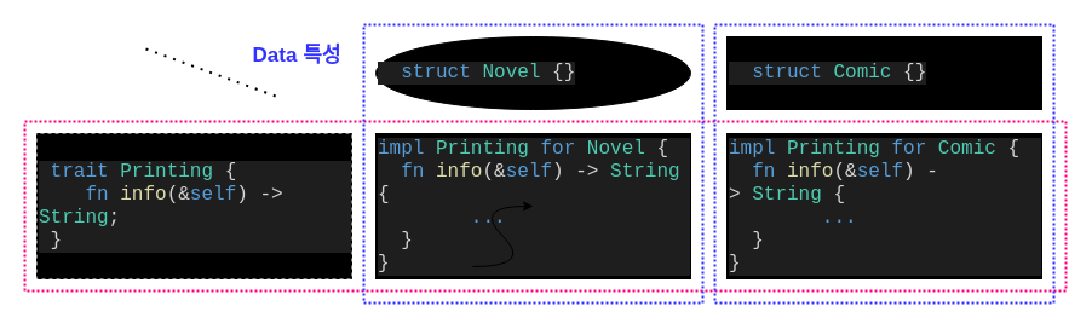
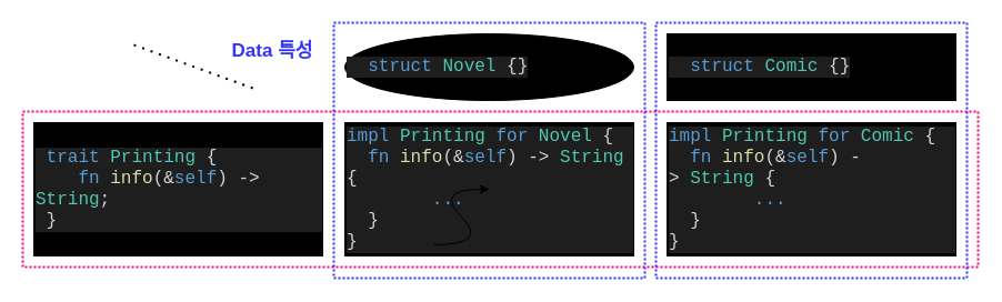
  <mxCell id="0" />
  <mxCell id="1" parent="0" />
  <mxCell id="2" value="" style="rounded=0;whiteSpace=wrap;html=1;fontSize=16;dashed=1;dashPattern=1 1;fillColor=none;strokeColor=#FF0080;strokeWidth=2;" vertex="1" parent="1"><mxGeometry x="20" y="100" width="860" height="140" as="geometry" /></mxCell>
  <mxCell id="3" value="" style="rounded=0;whiteSpace=wrap;html=1;fontSize=16;dashed=1;dashPattern=1 1;fillColor=none;strokeColor=#3333FF;strokeWidth=2;" vertex="1" parent="1"><mxGeometry x="300" y="20" width="280" height="230" as="geometry" /></mxCell>
  <mxCell id="4" value="&lt;div style=&quot;color: rgb(212 , 212 , 212) ; background-color: rgb(30 , 30 , 30) ; font-family: &amp;#34;consolas&amp;#34; , &amp;#34;courier new&amp;#34; , monospace ; font-size: 16px ; line-height: 19px&quot;&gt;&lt;div style=&quot;font-family: &amp;#34;consolas&amp;#34; , &amp;#34;courier new&amp;#34; , monospace ; line-height: 19px&quot;&gt;&lt;span style=&quot;color: #569cd6&quot;&gt;&amp;nbsp; struct&lt;/span&gt; &lt;span style=&quot;color: #4ec9b0&quot;&gt;Novel&lt;/span&gt; {}&lt;/div&gt;&lt;/div&gt;" style="ellipse;whiteSpace=wrap;html=1;align=left;fontColor=#F5F5F5;fillColor=#000000;" vertex="1" parent="1"><mxGeometry x="310" y="30" width="260" height="60" as="geometry" /></mxCell>
  <mxCell id="5" value="&lt;div style=&quot;background-color: rgb(30 , 30 , 30) ; font-family: &amp;#34;consolas&amp;#34; , &amp;#34;courier new&amp;#34; , monospace ; font-size: 16px ; line-height: 19px&quot;&gt;&lt;div style=&quot;font-family: &amp;#34;consolas&amp;#34; , &amp;#34;courier new&amp;#34; , monospace ; line-height: 19px&quot;&gt;&lt;span style=&quot;color: rgb(86 , 156 , 214)&quot;&gt;&amp;nbsp; struct&lt;/span&gt;&lt;font color=&quot;#d4d4d4&quot;&gt;&amp;nbsp;&lt;/font&gt;&lt;font color=&quot;#4ec9b0&quot;&gt;Comic&lt;/font&gt;&lt;font color=&quot;#d4d4d4&quot;&gt;&amp;nbsp;{}&lt;/font&gt;&lt;/div&gt;&lt;/div&gt;" style="rounded=0;whiteSpace=wrap;html=1;align=left;fontColor=#F5F5F5;fillColor=#000000;" vertex="1" parent="1"><mxGeometry x="600" y="30" width="260" height="60" as="geometry" /></mxCell>
  <mxCell id="6" value="&lt;div style=&quot;background-color: rgb(30 , 30 , 30) ; font-family: &amp;#34;consolas&amp;#34; , &amp;#34;courier new&amp;#34; , monospace ; font-size: 16px ; line-height: 19px&quot;&gt;&lt;div style=&quot;font-family: &amp;#34;consolas&amp;#34; , &amp;#34;courier new&amp;#34; , monospace ; line-height: 19px&quot;&gt;&lt;div style=&quot;font-family: &amp;#34;consolas&amp;#34; , &amp;#34;courier new&amp;#34; , monospace ; line-height: 19px&quot;&gt;&lt;div style=&quot;color: rgb(212 , 212 , 212)&quot;&gt;&lt;span style=&quot;color: #569cd6&quot;&gt;impl&lt;/span&gt; &lt;span style=&quot;color: #4ec9b0&quot;&gt;Printing&lt;/span&gt; &lt;span style=&quot;color: #569cd6&quot;&gt;for&lt;/span&gt; &lt;span style=&quot;color: #4ec9b0&quot;&gt;Novel&lt;/span&gt; {&lt;/div&gt;&lt;div style=&quot;color: rgb(212 , 212 , 212)&quot;&gt;&amp;nbsp; &lt;span style=&quot;color: #569cd6&quot;&gt;fn&lt;/span&gt; &lt;span style=&quot;color: #dcdcaa&quot;&gt;info&lt;/span&gt;(&amp;amp;&lt;span style=&quot;color: #569cd6&quot;&gt;self&lt;/span&gt;) -&amp;gt; &lt;span style=&quot;color: #4ec9b0&quot;&gt;String&lt;/span&gt; {&lt;/div&gt;&lt;div&gt;&lt;font color=&quot;#d4d4d4&quot; style=&quot;font-size: 16px&quot;&gt;&amp;nbsp; &amp;nbsp; &amp;nbsp; &amp;nbsp; &lt;/font&gt;&lt;font color=&quot;#569cd6&quot; style=&quot;font-size: 16px&quot;&gt;...&amp;nbsp;&lt;/font&gt;&lt;/div&gt;&lt;div style=&quot;color: rgb(212 , 212 , 212)&quot;&gt;&amp;nbsp; }&lt;/div&gt;&lt;div style=&quot;color: rgb(212 , 212 , 212)&quot;&gt;}&lt;/div&gt;&lt;/div&gt;&lt;/div&gt;&lt;/div&gt;" style="rounded=0;whiteSpace=wrap;html=1;align=left;fontColor=#F5F5F5;fillColor=#000000;" vertex="1" parent="1"><mxGeometry x="310" y="110" width="260" height="120" as="geometry" /></mxCell>
  <mxCell id="7" value="&lt;div style=&quot;background-color: rgb(30 , 30 , 30) ; font-family: &amp;#34;consolas&amp;#34; , &amp;#34;courier new&amp;#34; , monospace ; font-size: 16px ; line-height: 19px&quot;&gt;&lt;div style=&quot;font-family: &amp;#34;consolas&amp;#34; , &amp;#34;courier new&amp;#34; , monospace ; line-height: 19px&quot;&gt;&lt;div&gt;&lt;span style=&quot;color: rgb(86 , 156 , 214)&quot;&gt;impl&lt;/span&gt;&lt;font color=&quot;#d4d4d4&quot;&gt;&amp;nbsp;&lt;/font&gt;&lt;span style=&quot;color: rgb(78 , 201 , 176)&quot;&gt;Printing&lt;/span&gt;&lt;font color=&quot;#d4d4d4&quot;&gt;&amp;nbsp;&lt;/font&gt;&lt;span style=&quot;color: rgb(86 , 156 , 214)&quot;&gt;for&lt;/span&gt;&lt;font color=&quot;#d4d4d4&quot;&gt;&amp;nbsp;&lt;/font&gt;&lt;font color=&quot;#4ec9b0&quot;&gt;Comic&lt;/font&gt;&lt;font color=&quot;#d4d4d4&quot;&gt;&amp;nbsp;{&lt;/font&gt;&lt;/div&gt;&lt;div style=&quot;color: rgb(212 , 212 , 212)&quot;&gt;&amp;nbsp;&amp;nbsp;&lt;span style=&quot;color: rgb(86 , 156 , 214)&quot;&gt;fn&lt;/span&gt;&amp;nbsp;&lt;span style=&quot;color: rgb(220 , 220 , 170)&quot;&gt;info&lt;/span&gt;(&amp;amp;&lt;span style=&quot;color: rgb(86 , 156 , 214)&quot;&gt;self&lt;/span&gt;) -&amp;gt;&amp;nbsp;&lt;span style=&quot;color: rgb(78 , 201 , 176)&quot;&gt;String&lt;/span&gt;&amp;nbsp;{&lt;/div&gt;&lt;div style=&quot;color: rgb(245 , 245 , 245)&quot;&gt;&lt;font color=&quot;#d4d4d4&quot;&gt;&amp;nbsp; &amp;nbsp; &amp;nbsp; &amp;nbsp;&amp;nbsp;&lt;/font&gt;&lt;font color=&quot;#569cd6&quot;&gt;...&amp;nbsp;&lt;/font&gt;&lt;/div&gt;&lt;div style=&quot;color: rgb(212 , 212 , 212)&quot;&gt;&amp;nbsp; }&lt;/div&gt;&lt;div style=&quot;color: rgb(212 , 212 , 212)&quot;&gt;}&lt;/div&gt;&lt;/div&gt;&lt;/div&gt;" style="rounded=0;whiteSpace=wrap;html=1;align=left;fontColor=#F5F5F5;fillColor=#000000;" vertex="1" parent="1"><mxGeometry x="600" y="110" width="260" height="120" as="geometry" /></mxCell>
- <mxCell id="8" value="&lt;div style=&quot;background-color: rgb(30 , 30 , 30) ; font-family: &amp;#34;consolas&amp;#34; , &amp;#34;courier new&amp;#34; , monospace ; font-size: 16px ; line-height: 19px&quot;&gt;&lt;div style=&quot;font-family: &amp;#34;consolas&amp;#34; , &amp;#34;courier new&amp;#34; , monospace ; line-height: 19px&quot;&gt;&lt;div style=&quot;font-family: &amp;#34;consolas&amp;#34; , &amp;#34;courier new&amp;#34; , monospace ; line-height: 19px&quot;&gt;&lt;div style=&quot;color: rgb(212 , 212 , 212)&quot;&gt;&lt;span style=&quot;color: #569cd6&quot;&gt;&amp;nbsp;trait&lt;/span&gt; &lt;span style=&quot;color: #4ec9b0&quot;&gt;Printing&lt;/span&gt; {&lt;/div&gt;&lt;div&gt;&lt;font color=&quot;#d4d4d4&quot;&gt;&amp;nbsp; &amp;nbsp; &lt;/font&gt;&lt;span style=&quot;color: rgb(86 , 156 , 214)&quot;&gt;fn&lt;/span&gt;&lt;font color=&quot;#d4d4d4&quot;&gt;&amp;nbsp;&lt;/font&gt;&lt;font color=&quot;#dcdcaa&quot;&gt;info&lt;/font&gt;&lt;font color=&quot;#d4d4d4&quot;&gt;(&amp;amp;&lt;/font&gt;&lt;span style=&quot;color: rgb(86 , 156 , 214)&quot;&gt;self&lt;/span&gt;&lt;font color=&quot;#d4d4d4&quot;&gt;)&amp;nbsp;&lt;/font&gt;&lt;span style=&quot;color: rgb(212 , 212 , 212)&quot;&gt;-&amp;gt; &lt;/span&gt;&lt;span style=&quot;color: rgb(78 , 201 , 176)&quot;&gt;String&lt;/span&gt;&lt;span style=&quot;color: rgb(212 , 212 , 212)&quot;&gt;;&lt;/span&gt;&lt;/div&gt;&lt;div style=&quot;color: rgb(212 , 212 , 212)&quot;&gt;&amp;nbsp;}&lt;/div&gt;&lt;/div&gt;&lt;/div&gt;&lt;/div&gt;" style="rounded=0;whiteSpace=wrap;html=1;align=left;fontColor=#F5F5F5;fillColor=#000000;dashed=1;" vertex="1" parent="1"><mxGeometry x="30" y="110" width="260" height="120" as="geometry" /></mxCell>
+ <mxCell id="8" value="&lt;div style=&quot;background-color: rgb(30 , 30 , 30) ; font-family: &amp;#34;consolas&amp;#34; , &amp;#34;courier new&amp;#34; , monospace ; font-size: 16px ; line-height: 19px&quot;&gt;&lt;div style=&quot;font-family: &amp;#34;consolas&amp;#34; , &amp;#34;courier new&amp;#34; , monospace ; line-height: 19px&quot;&gt;&lt;div style=&quot;font-family: &amp;#34;consolas&amp;#34; , &amp;#34;courier new&amp;#34; , monospace ; line-height: 19px&quot;&gt;&lt;div style=&quot;color: rgb(212 , 212 , 212)&quot;&gt;&lt;span style=&quot;color: #569cd6&quot;&gt;&amp;nbsp;trait&lt;/span&gt; &lt;span style=&quot;color: #4ec9b0&quot;&gt;Printing&lt;/span&gt; {&lt;/div&gt;&lt;div&gt;&lt;font color=&quot;#d4d4d4&quot;&gt;&amp;nbsp; &amp;nbsp; &lt;/font&gt;&lt;span style=&quot;color: rgb(86 , 156 , 214)&quot;&gt;fn&lt;/span&gt;&lt;font color=&quot;#d4d4d4&quot;&gt;&amp;nbsp;&lt;/font&gt;&lt;font color=&quot;#dcdcaa&quot;&gt;info&lt;/font&gt;&lt;font color=&quot;#d4d4d4&quot;&gt;(&amp;amp;&lt;/font&gt;&lt;span style=&quot;color: rgb(86 , 156 , 214)&quot;&gt;self&lt;/span&gt;&lt;font color=&quot;#d4d4d4&quot;&gt;)&amp;nbsp;&lt;/font&gt;&lt;span style=&quot;color: rgb(212 , 212 , 212)&quot;&gt;-&amp;gt; &lt;/span&gt;&lt;span style=&quot;color: rgb(78 , 201 , 176)&quot;&gt;String&lt;/span&gt;&lt;span style=&quot;color: rgb(212 , 212 , 212)&quot;&gt;;&lt;/span&gt;&lt;/div&gt;&lt;div style=&quot;color: rgb(212 , 212 , 212)&quot;&gt;&amp;nbsp;}&lt;/div&gt;&lt;/div&gt;&lt;/div&gt;&lt;/div&gt;" style="rounded=0;whiteSpace=wrap;html=1;align=left;fontColor=#F5F5F5;fillColor=#000000;" vertex="1" parent="1"><mxGeometry x="30" y="110" width="260" height="120" as="geometry" /></mxCell>
  <mxCell id="9" value="" style="rounded=0;whiteSpace=wrap;html=1;fontSize=16;dashed=1;dashPattern=1 1;fillColor=none;strokeColor=#3333FF;strokeWidth=2;" vertex="1" parent="1"><mxGeometry x="590" y="20" width="280" height="230" as="geometry" /></mxCell>
  <mxCell id="10" value="" style="curved=1;endArrow=classic;html=1;rounded=0;fontSize=16;" edge="1" parent="1"><mxGeometry width="50" height="50" relative="1" as="geometry"><mxPoint x="390" y="220" as="sourcePoint" /><mxPoint x="440" y="170" as="targetPoint" /><Array as="points"><mxPoint x="440" y="220" /><mxPoint x="390" y="170" /></Array></mxGeometry></mxCell>
  <mxCell id="11" value="" style="endArrow=none;dashed=1;html=1;dashPattern=1 3;strokeWidth=2;rounded=0;fontSize=18;fontColor=#FF3333;" edge="1" parent="1"><mxGeometry width="50" height="50" relative="1" as="geometry"><mxPoint x="120" y="40" as="sourcePoint" /><mxPoint x="230" y="80" as="targetPoint" /></mxGeometry></mxCell>
  <mxCell id="12" value="&lt;b&gt;&lt;font style=&quot;font-size: 17px&quot; color=&quot;#3333ff&quot;&gt;Data 특성&lt;/font&gt;&lt;/b&gt;" style="rounded=0;whiteSpace=wrap;html=1;fontSize=18;fontColor=#FF3333;strokeColor=none;strokeWidth=2;fillColor=none;" vertex="1" parent="1"><mxGeometry x="190" y="30" width="110" height="30" as="geometry" /></mxCell>
